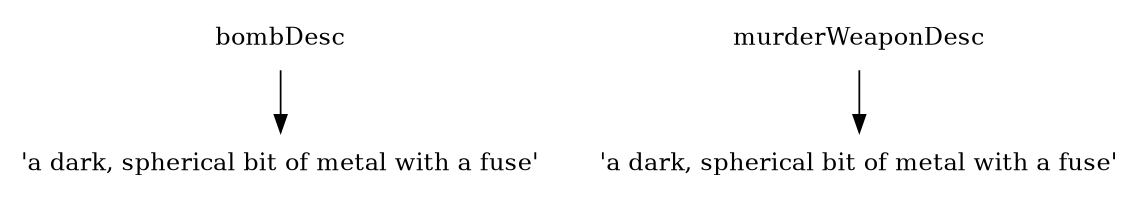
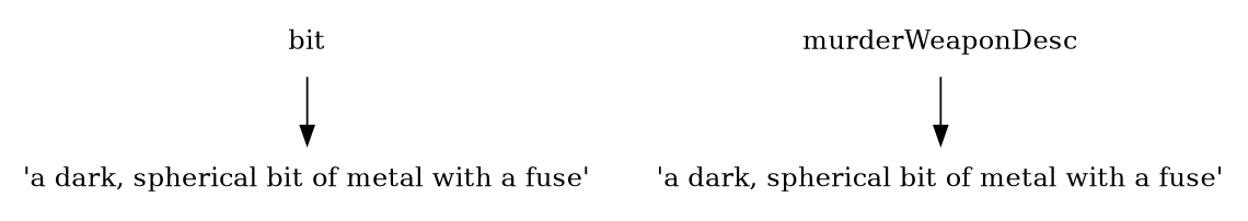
  digraph {
    node [shape=none color=deeppink]
    n1 [label="'a dark, spherical bit of metal with a fuse'"]
    n2 [label="'a dark, spherical bit of metal with a fuse'"]
-   bombDesc [color=red]
+   bombDesc [color=red label=bit]
    murderWeaponDesc [color=red]
    bombDesc -> n1
    murderWeaponDesc -> n2
  }
